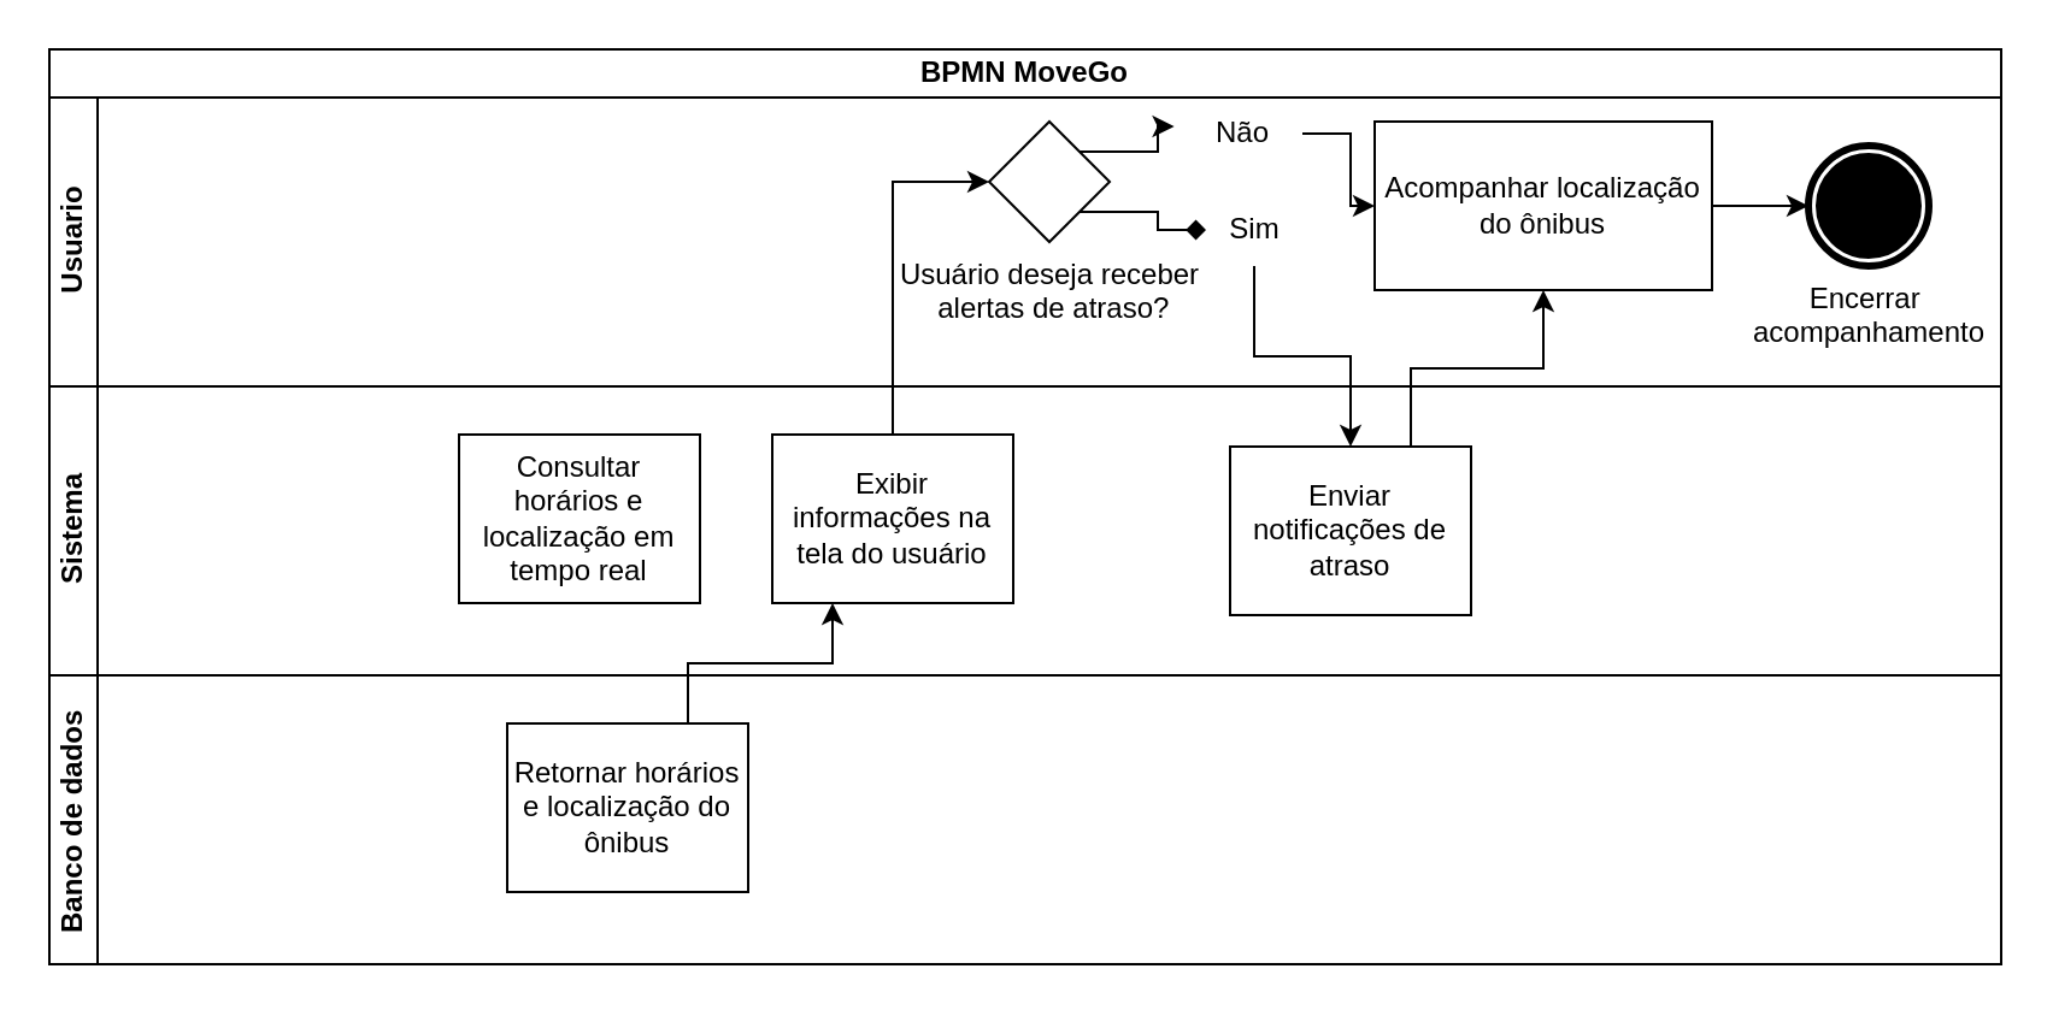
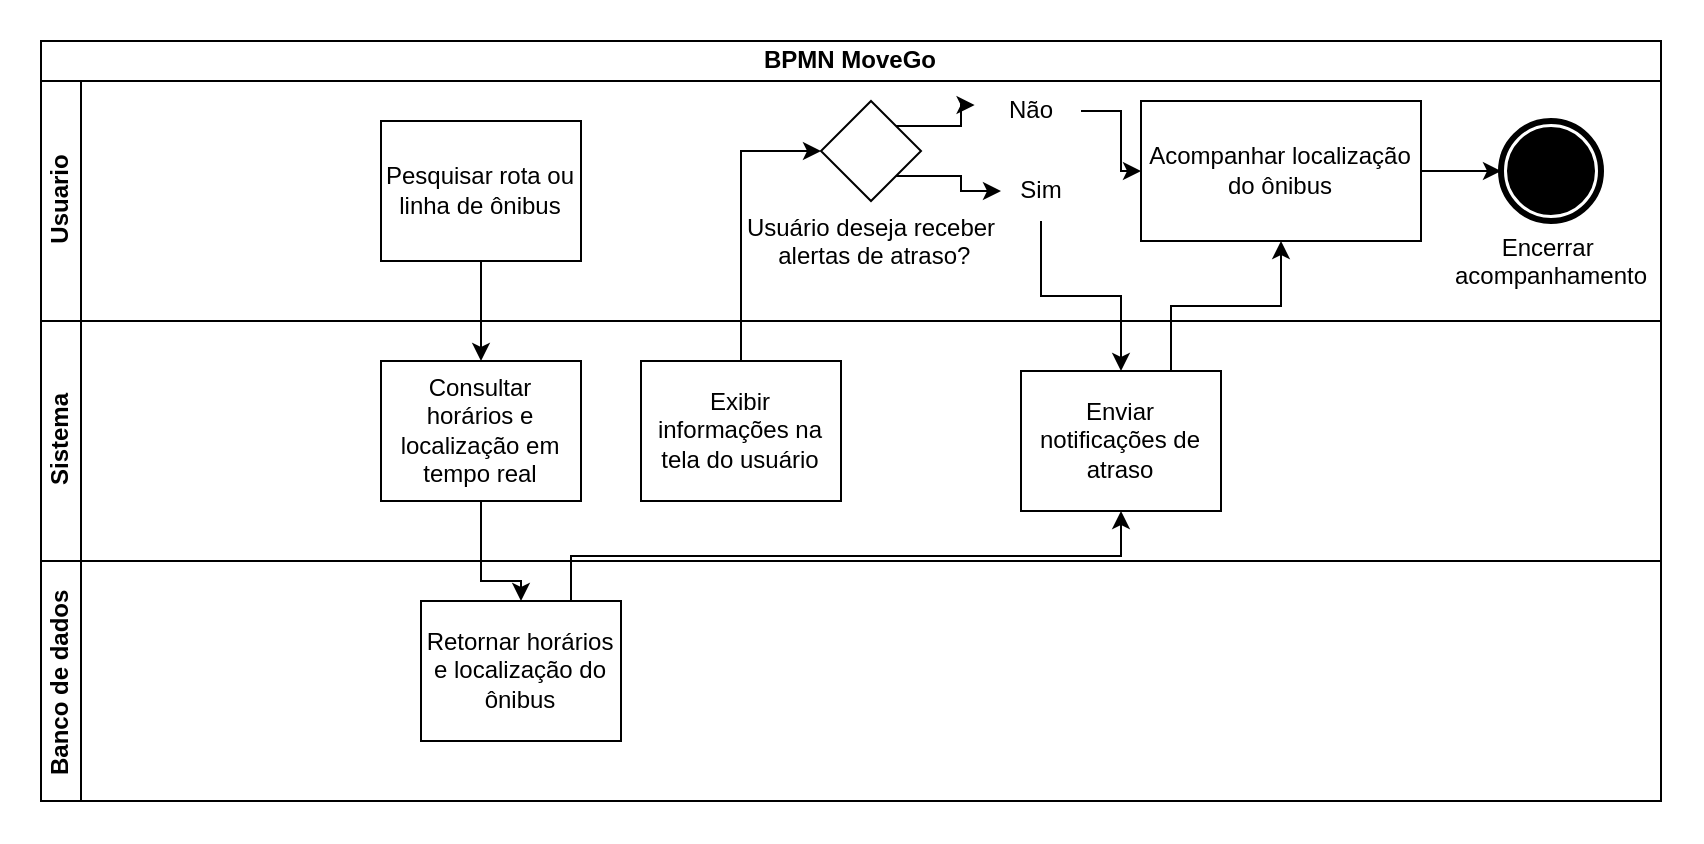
  <mxCell id="0" />
  <mxCell id="1" parent="0" />
  <mxCell id="2" value="BPMN MoveGo" style="swimlane;html=1;childLayout=stackLayout;resizeParent=1;resizeParentMax=0;horizontal=1;startSize=20;horizontalStack=0;whiteSpace=wrap;" parent="1" vertex="1"><mxGeometry x="20" y="20" width="810" height="380" as="geometry" /></mxCell>
  <mxCell id="3" value="Usuario" style="swimlane;html=1;startSize=20;horizontal=0;" parent="2" vertex="1"><mxGeometry y="20" width="810" height="120" as="geometry" /></mxCell>
- <mxCell id="5" style="edgeStyle=orthogonalEdgeStyle;rounded=0;orthogonalLoop=1;jettySize=auto;html=1;exitX=0.75;exitY=0.75;exitDx=0;exitDy=0;exitPerimeter=0;endArrow=diamond;" parent="3" source="6" target="8" edge="1"><mxGeometry relative="1" as="geometry" /></mxCell>
+ <mxCell id="4" value="Pesquisar rota ou linha de ônibus" style="points=[[0.25,0,0],[0.5,0,0],[0.75,0,0],[1,0.25,0],[1,0.5,0],[1,0.75,0],[0.75,1,0],[0.5,1,0],[0.25,1,0],[0,0.75,0],[0,0.5,0],[0,0.25,0]];shape=mxgraph.bpmn.task2;whiteSpace=wrap;rectStyle=rounded;size=10;html=1;container=1;expand=0;collapsible=0;taskMarker=abstract;" parent="3" vertex="1"><mxGeometry x="170" y="20" width="100" height="70" as="geometry" /></mxCell>
+ <mxCell id="5" style="edgeStyle=orthogonalEdgeStyle;rounded=0;orthogonalLoop=1;jettySize=auto;html=1;exitX=0.75;exitY=0.75;exitDx=0;exitDy=0;exitPerimeter=0;" parent="3" source="6" target="8" edge="1"><mxGeometry relative="1" as="geometry" /></mxCell>
  <mxCell id="6" value="Usuário deseja receber&lt;div&gt;&amp;nbsp;alertas de atraso?&lt;/div&gt;" style="points=[[0.25,0.25,0],[0.5,0,0],[0.75,0.25,0],[1,0.5,0],[0.75,0.75,0],[0.5,1,0],[0.25,0.75,0],[0,0.5,0]];shape=mxgraph.bpmn.gateway2;html=1;verticalLabelPosition=bottom;labelBackgroundColor=#ffffff;verticalAlign=top;align=center;perimeter=rhombusPerimeter;outlineConnect=0;outline=none;symbol=none;" parent="3" vertex="1"><mxGeometry x="390" y="10" width="50" height="50" as="geometry" /></mxCell>
  <mxCell id="7" value="Não" style="text;html=1;align=center;verticalAlign=middle;resizable=0;points=[];autosize=1;strokeColor=none;fillColor=none;" parent="3" vertex="1"><mxGeometry x="470" width="50" height="30" as="geometry" /></mxCell>
  <mxCell id="8" value="Sim" style="text;html=1;align=center;verticalAlign=middle;resizable=0;points=[];autosize=1;strokeColor=none;fillColor=none;" parent="3" vertex="1"><mxGeometry x="480" y="40" width="40" height="30" as="geometry" /></mxCell>
  <mxCell id="9" style="edgeStyle=orthogonalEdgeStyle;rounded=0;orthogonalLoop=1;jettySize=auto;html=1;exitX=0.75;exitY=0.25;exitDx=0;exitDy=0;exitPerimeter=0;entryX=-0.064;entryY=0.4;entryDx=0;entryDy=0;entryPerimeter=0;" parent="3" source="6" target="7" edge="1"><mxGeometry relative="1" as="geometry" /></mxCell>
  <mxCell id="10" value="Acompanhar localização do ônibus" style="points=[[0.25,0,0],[0.5,0,0],[0.75,0,0],[1,0.25,0],[1,0.5,0],[1,0.75,0],[0.75,1,0],[0.5,1,0],[0.25,1,0],[0,0.75,0],[0,0.5,0],[0,0.25,0]];shape=mxgraph.bpmn.task2;whiteSpace=wrap;rectStyle=rounded;size=10;html=1;container=1;expand=0;collapsible=0;taskMarker=abstract;" parent="3" vertex="1"><mxGeometry x="550" y="10" width="140" height="70" as="geometry" /></mxCell>
  <mxCell id="11" style="edgeStyle=orthogonalEdgeStyle;rounded=0;orthogonalLoop=1;jettySize=auto;html=1;entryX=0;entryY=0.5;entryDx=0;entryDy=0;entryPerimeter=0;" parent="3" source="7" target="10" edge="1"><mxGeometry relative="1" as="geometry" /></mxCell>
  <mxCell id="12" value="Encerrar&amp;nbsp;&lt;div&gt;acompanhamento&lt;/div&gt;" style="points=[[0.145,0.145,0],[0.5,0,0],[0.855,0.145,0],[1,0.5,0],[0.855,0.855,0],[0.5,1,0],[0.145,0.855,0],[0,0.5,0]];shape=mxgraph.bpmn.event;html=1;verticalLabelPosition=bottom;labelBackgroundColor=#ffffff;verticalAlign=top;align=center;perimeter=ellipsePerimeter;outlineConnect=0;aspect=fixed;outline=end;symbol=terminate;" parent="3" vertex="1"><mxGeometry x="730" y="20" width="50" height="50" as="geometry" /></mxCell>
  <mxCell id="13" style="edgeStyle=orthogonalEdgeStyle;rounded=0;orthogonalLoop=1;jettySize=auto;html=1;exitX=1;exitY=0.5;exitDx=0;exitDy=0;exitPerimeter=0;entryX=0;entryY=0.5;entryDx=0;entryDy=0;entryPerimeter=0;" parent="3" source="10" target="12" edge="1"><mxGeometry relative="1" as="geometry" /></mxCell>
  <mxCell id="14" value="Sistema" style="swimlane;html=1;startSize=20;horizontal=0;" parent="2" vertex="1"><mxGeometry y="140" width="810" height="120" as="geometry" /></mxCell>
  <mxCell id="15" value="Consultar horários e localização em tempo real" style="points=[[0.25,0,0],[0.5,0,0],[0.75,0,0],[1,0.25,0],[1,0.5,0],[1,0.75,0],[0.75,1,0],[0.5,1,0],[0.25,1,0],[0,0.75,0],[0,0.5,0],[0,0.25,0]];shape=mxgraph.bpmn.task2;whiteSpace=wrap;rectStyle=rounded;size=10;html=1;container=1;expand=0;collapsible=0;taskMarker=abstract;" parent="14" vertex="1"><mxGeometry x="170" y="20" width="100" height="70" as="geometry" /></mxCell>
  <mxCell id="16" value="Exibir informações na tela do usuário" style="points=[[0.25,0,0],[0.5,0,0],[0.75,0,0],[1,0.25,0],[1,0.5,0],[1,0.75,0],[0.75,1,0],[0.5,1,0],[0.25,1,0],[0,0.75,0],[0,0.5,0],[0,0.25,0]];shape=mxgraph.bpmn.task2;whiteSpace=wrap;rectStyle=rounded;size=10;html=1;container=1;expand=0;collapsible=0;taskMarker=abstract;" parent="14" vertex="1"><mxGeometry x="300" y="20" width="100" height="70" as="geometry" /></mxCell>
  <mxCell id="17" value="Enviar notificações de atraso" style="points=[[0.25,0,0],[0.5,0,0],[0.75,0,0],[1,0.25,0],[1,0.5,0],[1,0.75,0],[0.75,1,0],[0.5,1,0],[0.25,1,0],[0,0.75,0],[0,0.5,0],[0,0.25,0]];shape=mxgraph.bpmn.task2;whiteSpace=wrap;rectStyle=rounded;size=10;html=1;container=1;expand=0;collapsible=0;taskMarker=abstract;" parent="14" vertex="1"><mxGeometry x="490" y="25" width="100" height="70" as="geometry" /></mxCell>
  <mxCell id="18" value="Banco de dados&amp;nbsp;" style="swimlane;html=1;startSize=20;horizontal=0;" parent="2" vertex="1"><mxGeometry y="260" width="810" height="120" as="geometry" /></mxCell>
  <mxCell id="19" value="Retornar horários e localização do ônibus" style="points=[[0.25,0,0],[0.5,0,0],[0.75,0,0],[1,0.25,0],[1,0.5,0],[1,0.75,0],[0.75,1,0],[0.5,1,0],[0.25,1,0],[0,0.75,0],[0,0.5,0],[0,0.25,0]];shape=mxgraph.bpmn.task2;whiteSpace=wrap;rectStyle=rounded;size=10;html=1;container=1;expand=0;collapsible=0;taskMarker=abstract;" parent="18" vertex="1"><mxGeometry x="190" y="20" width="100" height="70" as="geometry" /></mxCell>
- <mxCell id="22" style="edgeStyle=orthogonalEdgeStyle;rounded=0;orthogonalLoop=1;jettySize=auto;html=1;exitX=0.75;exitY=0;exitDx=0;exitDy=0;exitPerimeter=0;entryX=0.25;entryY=1;entryDx=0;entryDy=0;entryPerimeter=0;" parent="2" source="19" target="16" edge="1"><mxGeometry relative="1" as="geometry" /></mxCell>
+ <mxCell id="20" style="edgeStyle=orthogonalEdgeStyle;rounded=0;orthogonalLoop=1;jettySize=auto;html=1;exitX=0.5;exitY=1;exitDx=0;exitDy=0;exitPerimeter=0;" parent="2" source="4" target="15" edge="1"><mxGeometry relative="1" as="geometry" /></mxCell>
+ <mxCell id="21" style="edgeStyle=orthogonalEdgeStyle;rounded=0;orthogonalLoop=1;jettySize=auto;html=1;exitX=0.5;exitY=1;exitDx=0;exitDy=0;exitPerimeter=0;" parent="2" source="15" target="19" edge="1"><mxGeometry relative="1" as="geometry"><Array as="points"><mxPoint x="220" y="270" /><mxPoint x="240" y="270" /></Array></mxGeometry></mxCell>
+ <mxCell id="22" style="edgeStyle=orthogonalEdgeStyle;rounded=0;orthogonalLoop=1;jettySize=auto;html=1;exitX=0.75;exitY=0;exitDx=0;exitDy=0;exitPerimeter=0;" parent="2" source="19" target="17" edge="1"><mxGeometry relative="1" as="geometry" /></mxCell>
  <mxCell id="23" style="edgeStyle=orthogonalEdgeStyle;rounded=0;orthogonalLoop=1;jettySize=auto;html=1;exitX=0.5;exitY=0;exitDx=0;exitDy=0;exitPerimeter=0;" parent="2" source="16" target="6" edge="1"><mxGeometry relative="1" as="geometry"><Array as="points"><mxPoint x="350" y="55" /></Array></mxGeometry></mxCell>
  <mxCell id="24" style="edgeStyle=orthogonalEdgeStyle;rounded=0;orthogonalLoop=1;jettySize=auto;html=1;entryX=0.5;entryY=0;entryDx=0;entryDy=0;entryPerimeter=0;" parent="2" source="8" target="17" edge="1"><mxGeometry relative="1" as="geometry" /></mxCell>
  <mxCell id="25" style="edgeStyle=orthogonalEdgeStyle;rounded=0;orthogonalLoop=1;jettySize=auto;html=1;exitX=0.75;exitY=0;exitDx=0;exitDy=0;exitPerimeter=0;entryX=0.5;entryY=1;entryDx=0;entryDy=0;entryPerimeter=0;" parent="2" source="17" target="10" edge="1"><mxGeometry relative="1" as="geometry" /></mxCell>
